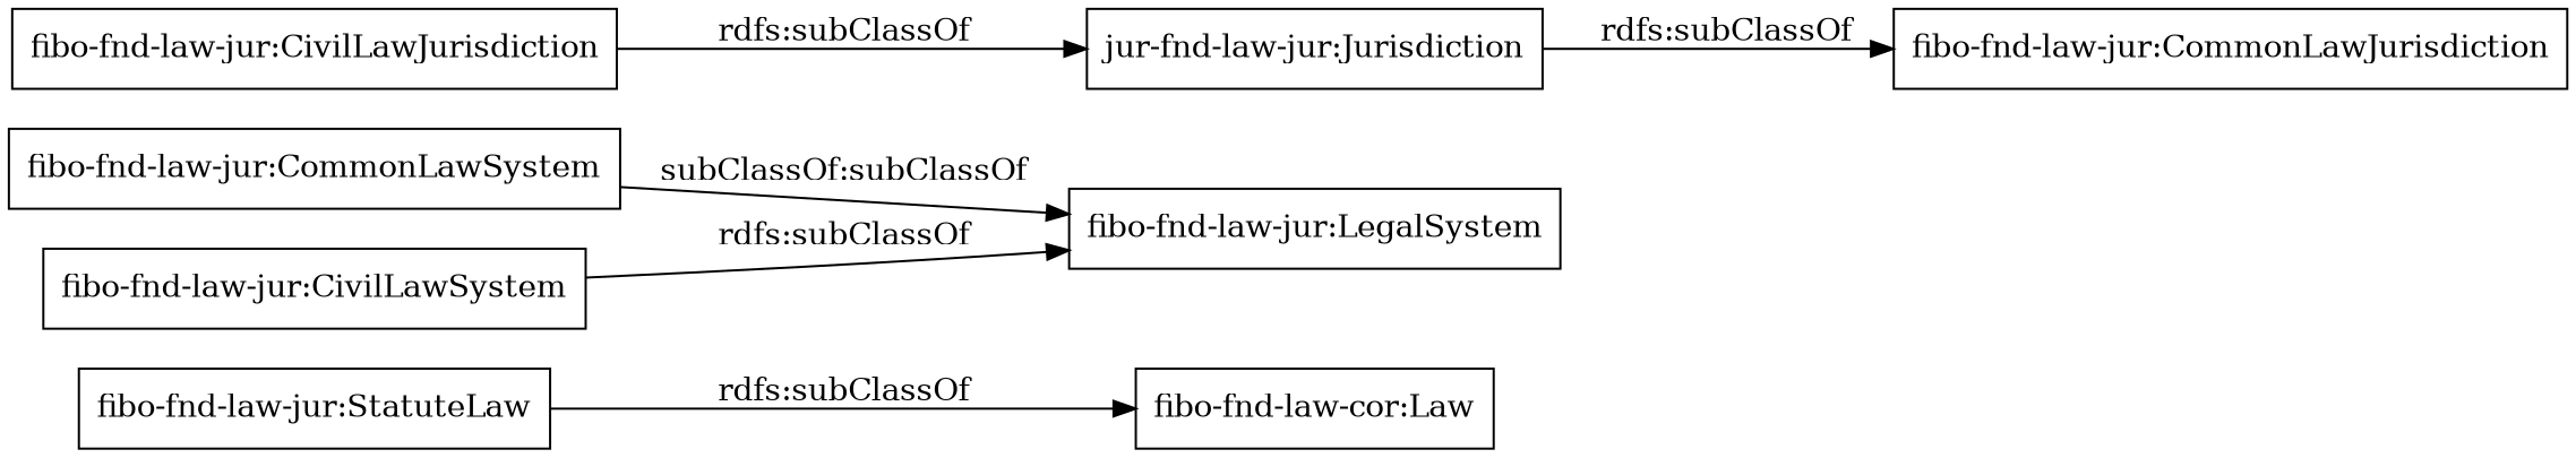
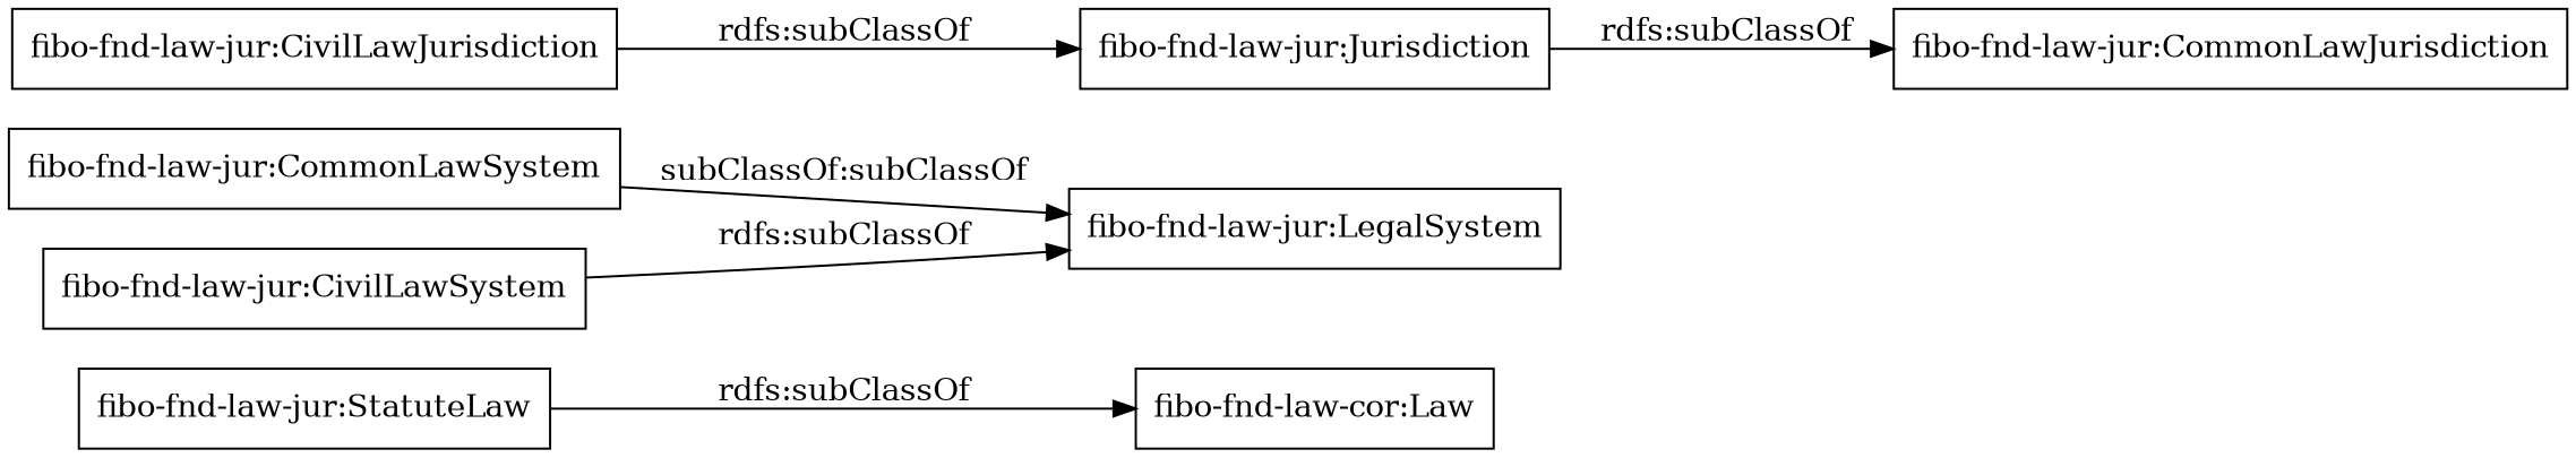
  digraph {
    rankdir=LR
    node [color=black shape=rectangle]
    "fibo-fnd-law-jur:StatuteLaw"
    "fibo-fnd-law-cor:Law"
    "fibo-fnd-law-jur:CommonLawSystem"
    "fibo-fnd-law-jur:LegalSystem"
-   "fibo-fnd-law-jur:Jurisdiction" [label="jur-fnd-law-jur:Jurisdiction"]
+   "fibo-fnd-law-jur:Jurisdiction"
    "fibo-fnd-law-jur:CommonLawJurisdiction"
    "fibo-fnd-law-jur:CivilLawSystem"
    "fibo-fnd-law-jur:CivilLawJurisdiction"
    "fibo-fnd-law-jur:StatuteLaw" -> "fibo-fnd-law-cor:Law" [label="rdfs:subClassOf"]
    "fibo-fnd-law-jur:CommonLawSystem" -> "fibo-fnd-law-jur:LegalSystem" [label="subClassOf:subClassOf"]
    "fibo-fnd-law-jur:Jurisdiction" -> "fibo-fnd-law-jur:CommonLawJurisdiction" [label="rdfs:subClassOf"]
    "fibo-fnd-law-jur:CivilLawSystem" -> "fibo-fnd-law-jur:LegalSystem" [label="rdfs:subClassOf"]
    "fibo-fnd-law-jur:CivilLawJurisdiction" -> "fibo-fnd-law-jur:Jurisdiction" [label="rdfs:subClassOf"]
  }
